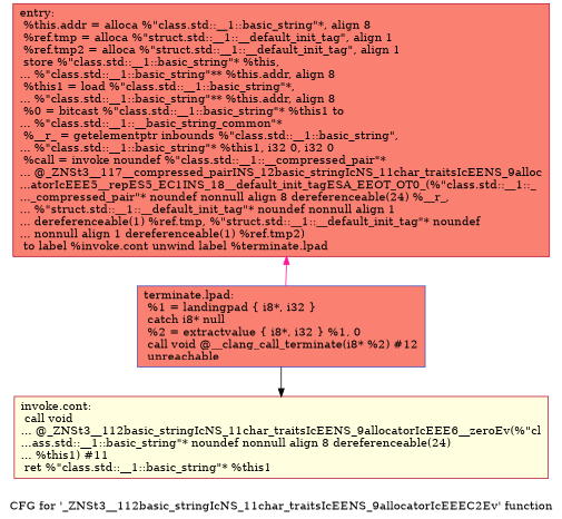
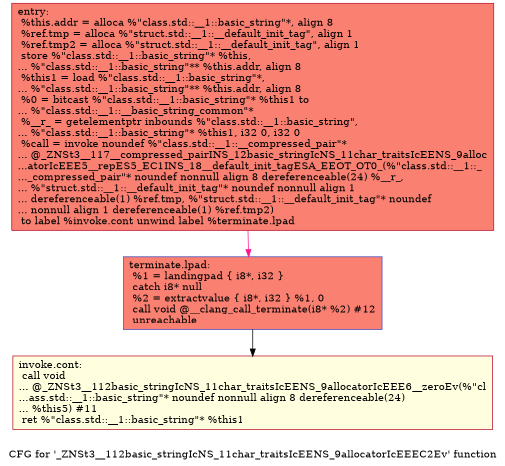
  digraph {
    label="CFG for '_ZNSt3__112basic_stringIcNS_11char_traitsIcEENS_9allocatorIcEEEC2Ev' function"
    node [color="#b70d28ff" fillcolor=salmon shape=record style=filled]
    n1 [label="{entry:\l  %this.addr = alloca %\"class.std::__1::basic_string\"*, align 8\l  %ref.tmp = alloca %\"struct.std::__1::__default_init_tag\", align 1\l  %ref.tmp2 = alloca %\"struct.std::__1::__default_init_tag\", align 1\l  store %\"class.std::__1::basic_string\"* %this,\l... %\"class.std::__1::basic_string\"** %this.addr, align 8\l  %this1 = load %\"class.std::__1::basic_string\"*,\l... %\"class.std::__1::basic_string\"** %this.addr, align 8\l  %0 = bitcast %\"class.std::__1::basic_string\"* %this1 to\l... %\"class.std::__1::__basic_string_common\"*\l  %__r_ = getelementptr inbounds %\"class.std::__1::basic_string\",\l... %\"class.std::__1::basic_string\"* %this1, i32 0, i32 0\l  %call = invoke noundef %\"class.std::__1::__compressed_pair\"*\l... @_ZNSt3__117__compressed_pairINS_12basic_stringIcNS_11char_traitsIcEENS_9alloc\l...atorIcEEE5__repES5_EC1INS_18__default_init_tagESA_EEOT_OT0_(%\"class.std::__1::_\l..._compressed_pair\"* noundef nonnull align 8 dereferenceable(24) %__r_,\l... %\"struct.std::__1::__default_init_tag\"* noundef nonnull align 1\l... dereferenceable(1) %ref.tmp, %\"struct.std::__1::__default_init_tag\"* noundef\l... nonnull align 1 dereferenceable(1) %ref.tmp2)\l          to label %invoke.cont unwind label %terminate.lpad\l}"]
    n2 [color="#3d50c3ff" label="{terminate.lpad:                                   \l  %1 = landingpad \{ i8*, i32 \}\l          catch i8* null\l  %2 = extractvalue \{ i8*, i32 \} %1, 0\l  call void @__clang_call_terminate(i8* %2) #12\l  unreachable\l}"]
-   n3 [fillcolor=lightyellow label="{invoke.cont:                                      \l  call void\l... @_ZNSt3__112basic_stringIcNS_11char_traitsIcEENS_9allocatorIcEEE6__zeroEv(%\"cl\l...ass.std::__1::basic_string\"* noundef nonnull align 8 dereferenceable(24)\l... %this1) #11\l  ret %\"class.std::__1::basic_string\"* %this1\l}"]
-   n2 -> n1 [color=deeppink]
+   n3 [fillcolor=lightyellow label="{invoke.cont:                                      \l  call void\l... @_ZNSt3__112basic_stringIcNS_11char_traitsIcEENS_9allocatorIcEEE6__zeroEv(%\"cl\l...ass.std::__1::basic_string\"* noundef nonnull align 8 dereferenceable(24)\l... %this5) #11\l  ret %\"class.std::__1::basic_string\"* %this1\l}"]
+   n1 -> n2 [color=deeppink]
    n2 -> n3 [color=black]
  }
